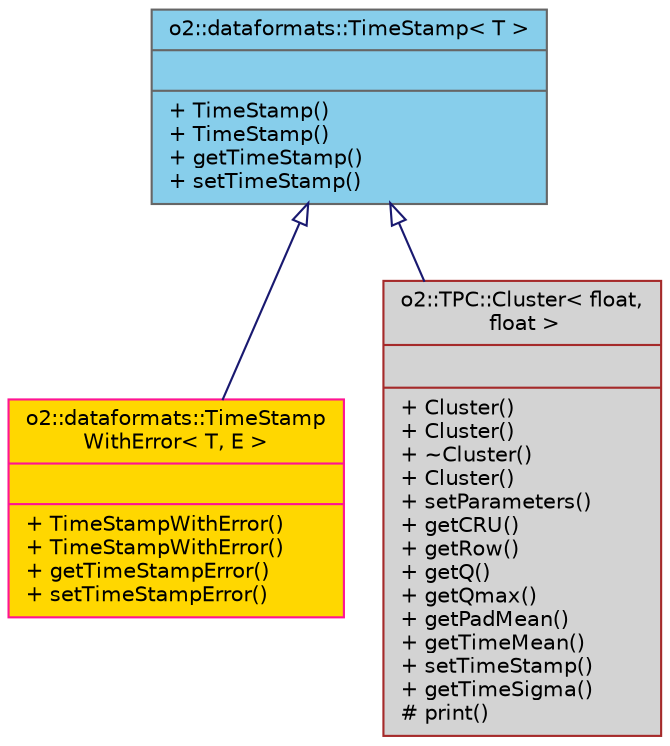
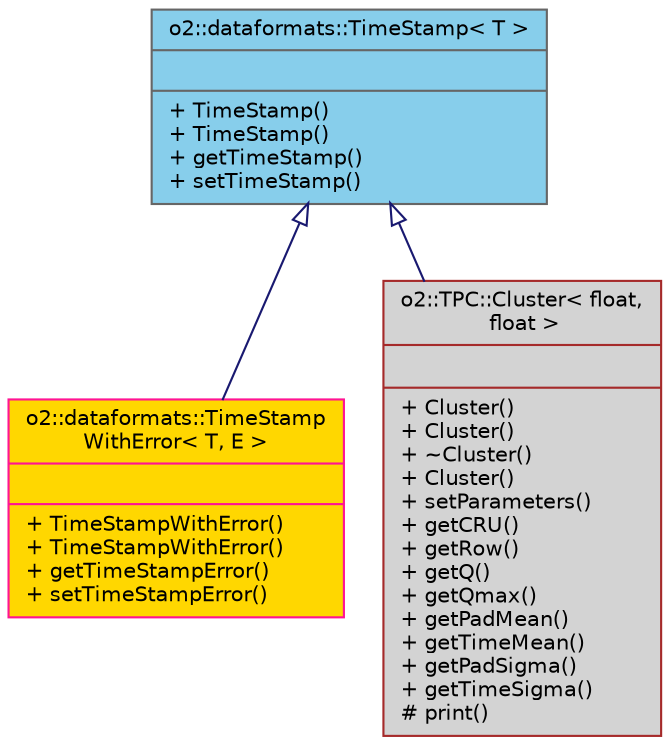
  digraph {
    node [fontname=Helvetica fontsize=10 shape=record style=filled]
    edge [arrowtail=onormal color=midnightblue dir=back fontname=Helvetica fontsize=10 labelfontname=Helvetica labelfontsize=10 style=solid]
    n1 [color=deeppink fillcolor=gold fontcolor=black height=0.2 label="{o2::dataformats::TimeStamp\lWithError\< T, E \>\n||+ TimeStampWithError()\l+ TimeStampWithError()\l+ getTimeStampError()\l+ setTimeStampError()\l}" width=0.4]
-   n2 [color=brown fillcolor=lightgrey height=0.2 label="{o2::TPC::Cluster\< float,\l float \>\n||+ Cluster()\l+ Cluster()\l+ ~Cluster()\l+ Cluster()\l+ setParameters()\l+ getCRU()\l+ getRow()\l+ getQ()\l+ getQmax()\l+ getPadMean()\l+ getTimeMean()\l+ setTimeStamp()\l+ getTimeSigma()\l# print()\l}" width=0.4]
+   n2 [color=brown fillcolor=lightgrey height=0.2 label="{o2::TPC::Cluster\< float,\l float \>\n||+ Cluster()\l+ Cluster()\l+ ~Cluster()\l+ Cluster()\l+ setParameters()\l+ getCRU()\l+ getRow()\l+ getQ()\l+ getQmax()\l+ getPadMean()\l+ getTimeMean()\l+ getPadSigma()\l+ getTimeSigma()\l# print()\l}" width=0.4]
    n3 [color=gray40 fillcolor=skyblue height=0.2 label="{o2::dataformats::TimeStamp\< T \>\n||+ TimeStamp()\l+ TimeStamp()\l+ getTimeStamp()\l+ setTimeStamp()\l}" width=0.4]
    n3 -> n1
    n3 -> n2
  }
